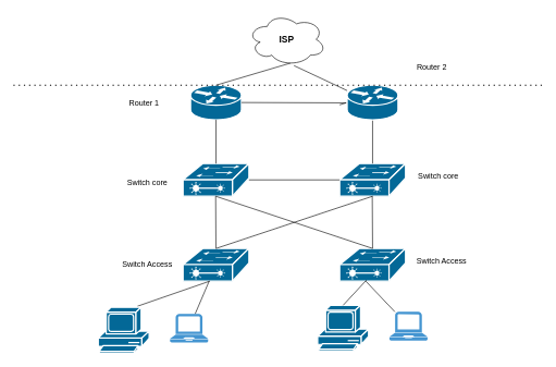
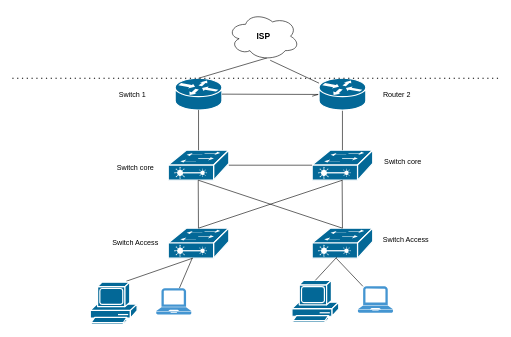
  <mxCell id="0" />
  <mxCell id="1" parent="0" />
  <mxCell id="2" value="" style="shape=mxgraph.cisco.switches.layer_2_remote_switch;sketch=0;html=1;pointerEvents=1;dashed=0;fillColor=#036897;strokeColor=#ffffff;strokeWidth=2;verticalLabelPosition=bottom;verticalAlign=top;align=center;outlineConnect=0;" parent="1" vertex="1"><mxGeometry x="280" y="250" width="101" height="50" as="geometry" /></mxCell>
  <mxCell id="3" value="" style="shape=mxgraph.cisco.switches.layer_2_remote_switch;sketch=0;html=1;pointerEvents=1;dashed=0;fillColor=#036897;strokeColor=#ffffff;strokeWidth=2;verticalLabelPosition=bottom;verticalAlign=top;align=center;outlineConnect=0;" parent="1" vertex="1"><mxGeometry x="520" y="250" width="101" height="50" as="geometry" /></mxCell>
  <mxCell id="4" value="" style="shape=mxgraph.cisco.switches.layer_2_remote_switch;sketch=0;html=1;pointerEvents=1;dashed=0;fillColor=#036897;strokeColor=#ffffff;strokeWidth=2;verticalLabelPosition=bottom;verticalAlign=top;align=center;outlineConnect=0;" parent="1" vertex="1"><mxGeometry x="280" y="380" width="101" height="50" as="geometry" /></mxCell>
  <mxCell id="5" value="" style="shape=mxgraph.cisco.switches.layer_2_remote_switch;sketch=0;html=1;pointerEvents=1;dashed=0;fillColor=#036897;strokeColor=#ffffff;strokeWidth=2;verticalLabelPosition=bottom;verticalAlign=top;align=center;outlineConnect=0;" parent="1" vertex="1"><mxGeometry x="520" y="380" width="101" height="50" as="geometry" /></mxCell>
  <mxCell id="6" value="Switch core&lt;br&gt;" style="text;html=1;resizable=0;autosize=1;align=center;verticalAlign=middle;points=[];fillColor=none;strokeColor=none;rounded=0;" parent="1" vertex="1"><mxGeometry x="185" y="270" width="80" height="20" as="geometry" /></mxCell>
  <mxCell id="7" value="Switch Access" style="text;html=1;resizable=0;autosize=1;align=center;verticalAlign=middle;points=[];fillColor=none;strokeColor=none;rounded=0;" parent="1" vertex="1"><mxGeometry x="180" y="395" width="90" height="20" as="geometry" /></mxCell>
  <mxCell id="8" value="" style="endArrow=none;html=1;rounded=0;elbow=vertical;exitX=0.5;exitY=0;exitDx=0;exitDy=0;exitPerimeter=0;entryX=0.5;entryY=1;entryDx=0;entryDy=0;entryPerimeter=0;" parent="1" source="4" target="3" edge="1"><mxGeometry width="50" height="50" relative="1" as="geometry"><mxPoint x="380" y="340" as="sourcePoint" /><mxPoint x="530" y="300" as="targetPoint" /></mxGeometry></mxCell>
  <mxCell id="9" value="" style="endArrow=none;html=1;rounded=0;elbow=vertical;exitX=0.5;exitY=0;exitDx=0;exitDy=0;exitPerimeter=0;" parent="1" source="5" edge="1"><mxGeometry width="50" height="50" relative="1" as="geometry"><mxPoint x="381" y="430" as="sourcePoint" /><mxPoint x="330" y="300" as="targetPoint" /></mxGeometry></mxCell>
  <mxCell id="10" value="" style="endArrow=none;html=1;rounded=0;elbow=vertical;" parent="1" source="4" edge="1"><mxGeometry width="50" height="50" relative="1" as="geometry"><mxPoint x="280" y="350" as="sourcePoint" /><mxPoint x="330" y="300" as="targetPoint" /></mxGeometry></mxCell>
  <mxCell id="11" value="" style="endArrow=none;html=1;rounded=0;elbow=vertical;exitX=0.5;exitY=0;exitDx=0;exitDy=0;exitPerimeter=0;" parent="1" source="5" edge="1"><mxGeometry width="50" height="50" relative="1" as="geometry"><mxPoint x="520" y="350" as="sourcePoint" /><mxPoint x="570" y="300" as="targetPoint" /></mxGeometry></mxCell>
  <mxCell id="12" value="" style="endArrow=none;html=1;rounded=0;elbow=vertical;entryX=0;entryY=0.5;entryDx=0;entryDy=0;entryPerimeter=0;exitX=1;exitY=0.5;exitDx=0;exitDy=0;exitPerimeter=0;" parent="1" source="2" target="3" edge="1"><mxGeometry width="50" height="50" relative="1" as="geometry"><mxPoint x="410" y="310" as="sourcePoint" /><mxPoint x="460" y="260" as="targetPoint" /></mxGeometry></mxCell>
  <mxCell id="13" value="" style="shape=mxgraph.cisco.routers.router;sketch=0;html=1;pointerEvents=1;dashed=0;fillColor=#036897;strokeColor=#ffffff;strokeWidth=2;verticalLabelPosition=bottom;verticalAlign=top;align=center;outlineConnect=0;" parent="1" vertex="1"><mxGeometry x="291.5" y="130" width="78" height="53" as="geometry" /></mxCell>
  <mxCell id="14" value="" style="endArrow=none;html=1;rounded=0;elbow=vertical;exitX=0.5;exitY=0;exitDx=0;exitDy=0;exitPerimeter=0;entryX=0.5;entryY=1;entryDx=0;entryDy=0;entryPerimeter=0;" parent="1" source="2" target="13" edge="1"><mxGeometry width="50" height="50" relative="1" as="geometry"><mxPoint x="190" y="190" as="sourcePoint" /><mxPoint x="400" y="160" as="targetPoint" /></mxGeometry></mxCell>
  <mxCell id="15" value="" style="endArrow=none;html=1;rounded=0;elbow=vertical;entryX=0.5;entryY=0;entryDx=0;entryDy=0;entryPerimeter=0;exitX=0.5;exitY=1;exitDx=0;exitDy=0;exitPerimeter=0;" parent="1" source="26" target="3" edge="1"><mxGeometry width="50" height="50" relative="1" as="geometry"><mxPoint x="478" y="160" as="sourcePoint" /><mxPoint x="688" y="130" as="targetPoint" /></mxGeometry></mxCell>
  <mxCell id="16" value="" style="endArrow=none;html=1;rounded=0;elbow=vertical;exitX=0.5;exitY=0;exitDx=0;exitDy=0;exitPerimeter=0;entryX=0.55;entryY=0.95;entryDx=0;entryDy=0;entryPerimeter=0;" parent="1" source="13" target="18" edge="1"><mxGeometry width="50" height="50" relative="1" as="geometry"><mxPoint x="240" y="120" as="sourcePoint" /><mxPoint x="450" y="90" as="targetPoint" /></mxGeometry></mxCell>
  <mxCell id="17" value="" style="endArrow=none;html=1;rounded=0;elbow=vertical;" parent="1" edge="1"><mxGeometry width="50" height="50" relative="1" as="geometry"><mxPoint x="210" y="468.5" as="sourcePoint" /><mxPoint x="321" y="430" as="targetPoint" /></mxGeometry></mxCell>
  <mxCell id="18" value="&lt;b&gt;&lt;font style=&quot;font-size: 14px&quot;&gt;ISP&lt;/font&gt;&lt;/b&gt;" style="ellipse;shape=cloud;whiteSpace=wrap;html=1;" parent="1" vertex="1"><mxGeometry x="379" y="20" width="120" height="80" as="geometry" /></mxCell>
  <mxCell id="19" value="" style="shape=mxgraph.cisco.computers_and_peripherals.pc;sketch=0;html=1;pointerEvents=1;dashed=0;fillColor=#036897;strokeColor=#ffffff;strokeWidth=2;verticalLabelPosition=bottom;verticalAlign=top;align=center;outlineConnect=0;" parent="1" vertex="1"><mxGeometry x="150" y="470" width="78" height="70" as="geometry" /></mxCell>
  <mxCell id="20" value="" style="pointerEvents=1;shadow=0;dashed=0;html=1;strokeColor=none;fillColor=#4495D1;labelPosition=center;verticalLabelPosition=bottom;verticalAlign=top;align=center;outlineConnect=0;shape=mxgraph.veeam.laptop;" parent="1" vertex="1"><mxGeometry x="260" y="480" width="58.4" height="44" as="geometry" /></mxCell>
  <mxCell id="21" value="" style="endArrow=none;html=1;rounded=0;elbow=vertical;" parent="1" source="20" edge="1"><mxGeometry width="50" height="50" relative="1" as="geometry"><mxPoint x="220" y="478.5" as="sourcePoint" /><mxPoint x="320" y="430" as="targetPoint" /></mxGeometry></mxCell>
  <mxCell id="22" value="" style="shape=mxgraph.cisco.computers_and_peripherals.pc;sketch=0;html=1;pointerEvents=1;dashed=0;fillColor=#036897;strokeColor=#ffffff;strokeWidth=2;verticalLabelPosition=bottom;verticalAlign=top;align=center;outlineConnect=0;" parent="1" vertex="1"><mxGeometry x="486.3" y="467" width="78" height="70" as="geometry" /></mxCell>
  <mxCell id="23" value="" style="pointerEvents=1;shadow=0;dashed=0;html=1;strokeColor=none;fillColor=#4495D1;labelPosition=center;verticalLabelPosition=bottom;verticalAlign=top;align=center;outlineConnect=0;shape=mxgraph.veeam.laptop;" parent="1" vertex="1"><mxGeometry x="596.3" y="477" width="58.4" height="44" as="geometry" /></mxCell>
  <mxCell id="24" value="" style="endArrow=none;html=1;rounded=0;elbow=vertical;exitX=0.5;exitY=0;exitDx=0;exitDy=0;exitPerimeter=0;" parent="1" source="22" edge="1"><mxGeometry width="50" height="50" relative="1" as="geometry"><mxPoint x="450" y="467" as="sourcePoint" /><mxPoint x="561" y="428.5" as="targetPoint" /></mxGeometry></mxCell>
  <mxCell id="25" value="" style="endArrow=none;html=1;rounded=0;elbow=vertical;" parent="1" source="23" edge="1"><mxGeometry width="50" height="50" relative="1" as="geometry"><mxPoint x="230" y="488.5" as="sourcePoint" /><mxPoint x="560" y="430" as="targetPoint" /></mxGeometry></mxCell>
  <mxCell id="26" value="" style="shape=mxgraph.cisco.routers.router;sketch=0;html=1;pointerEvents=1;dashed=0;fillColor=#036897;strokeColor=#ffffff;strokeWidth=2;verticalLabelPosition=bottom;verticalAlign=top;align=center;outlineConnect=0;" vertex="1" parent="1"><mxGeometry x="531.5" y="130" width="78" height="53" as="geometry" /></mxCell>
  <mxCell id="27" value="" style="endArrow=none;html=1;rounded=0;exitX=1;exitY=0.5;exitDx=0;exitDy=0;exitPerimeter=0;" edge="1" parent="1" source="13"><mxGeometry width="50" height="50" relative="1" as="geometry"><mxPoint x="680" y="340" as="sourcePoint" /><mxPoint x="520" y="160" as="targetPoint" /><Array as="points"><mxPoint x="530" y="157" /></Array></mxGeometry></mxCell>
  <mxCell id="28" value="" style="endArrow=none;html=1;rounded=0;" edge="1" parent="1" source="26"><mxGeometry width="50" height="50" relative="1" as="geometry"><mxPoint x="400" y="150" as="sourcePoint" /><mxPoint x="450" y="100" as="targetPoint" /></mxGeometry></mxCell>
  <mxCell id="29" value="Switch core&lt;br&gt;" style="text;html=1;resizable=0;autosize=1;align=center;verticalAlign=middle;points=[];fillColor=none;strokeColor=none;rounded=0;" vertex="1" parent="1"><mxGeometry x="631" y="260" width="80" height="20" as="geometry" /></mxCell>
  <mxCell id="30" value="Switch Access" style="text;html=1;resizable=0;autosize=1;align=center;verticalAlign=middle;points=[];fillColor=none;strokeColor=none;rounded=0;" vertex="1" parent="1"><mxGeometry x="631" y="390" width="90" height="20" as="geometry" /></mxCell>
- <mxCell id="31" value="Router 1&lt;br&gt;" style="text;html=1;resizable=0;autosize=1;align=center;verticalAlign=middle;points=[];fillColor=none;strokeColor=none;rounded=0;" vertex="1" parent="1"><mxGeometry x="190" y="146.5" width="60" height="20" as="geometry" /></mxCell>
- <mxCell id="32" value="Router 2&lt;br&gt;" style="text;html=1;resizable=0;autosize=1;align=center;verticalAlign=middle;points=[];fillColor=none;strokeColor=none;rounded=0;" vertex="1" parent="1"><mxGeometry x="631" y="91.5" width="60" height="20" as="geometry" /></mxCell>
+ <mxCell id="31" value="Switch 1&lt;br&gt;" style="text;html=1;resizable=0;autosize=1;align=center;verticalAlign=middle;points=[];fillColor=none;strokeColor=none;rounded=0;" vertex="1" parent="1"><mxGeometry x="190" y="146.5" width="60" height="20" as="geometry" /></mxCell>
+ <mxCell id="32" value="Router 2&lt;br&gt;" style="text;html=1;resizable=0;autosize=1;align=center;verticalAlign=middle;points=[];fillColor=none;strokeColor=none;rounded=0;" vertex="1" parent="1"><mxGeometry x="631" y="146.5" width="60" height="20" as="geometry" /></mxCell>
  <mxCell id="33" value="" style="endArrow=none;dashed=1;html=1;dashPattern=1 3;strokeWidth=2;rounded=0;" edge="1" parent="1"><mxGeometry width="50" height="50" relative="1" as="geometry"><mxPoint x="20" y="130" as="sourcePoint" /><mxPoint x="830" y="130" as="targetPoint" /></mxGeometry></mxCell>
